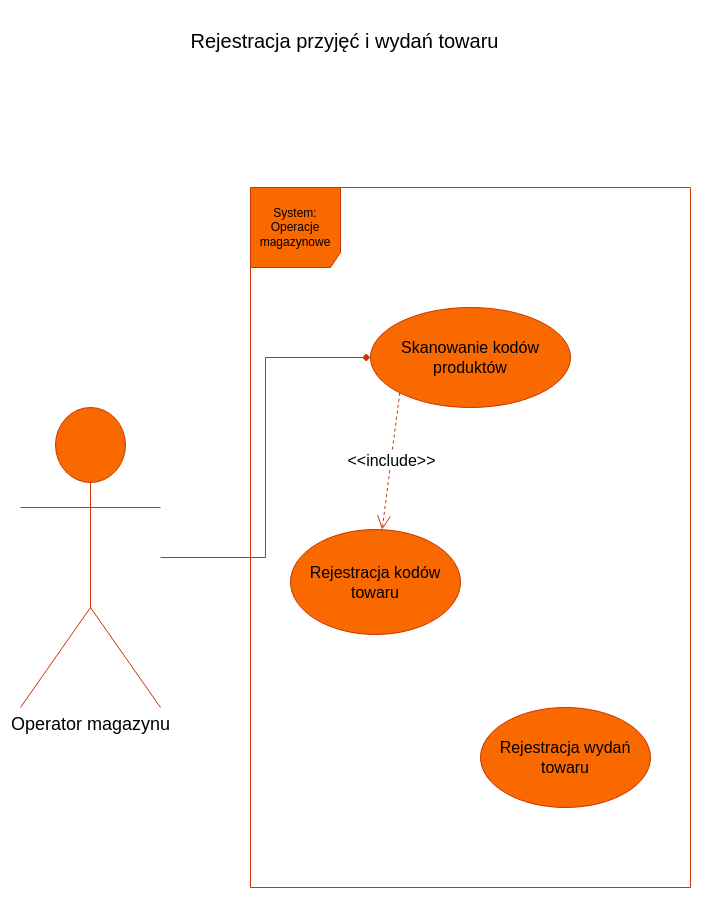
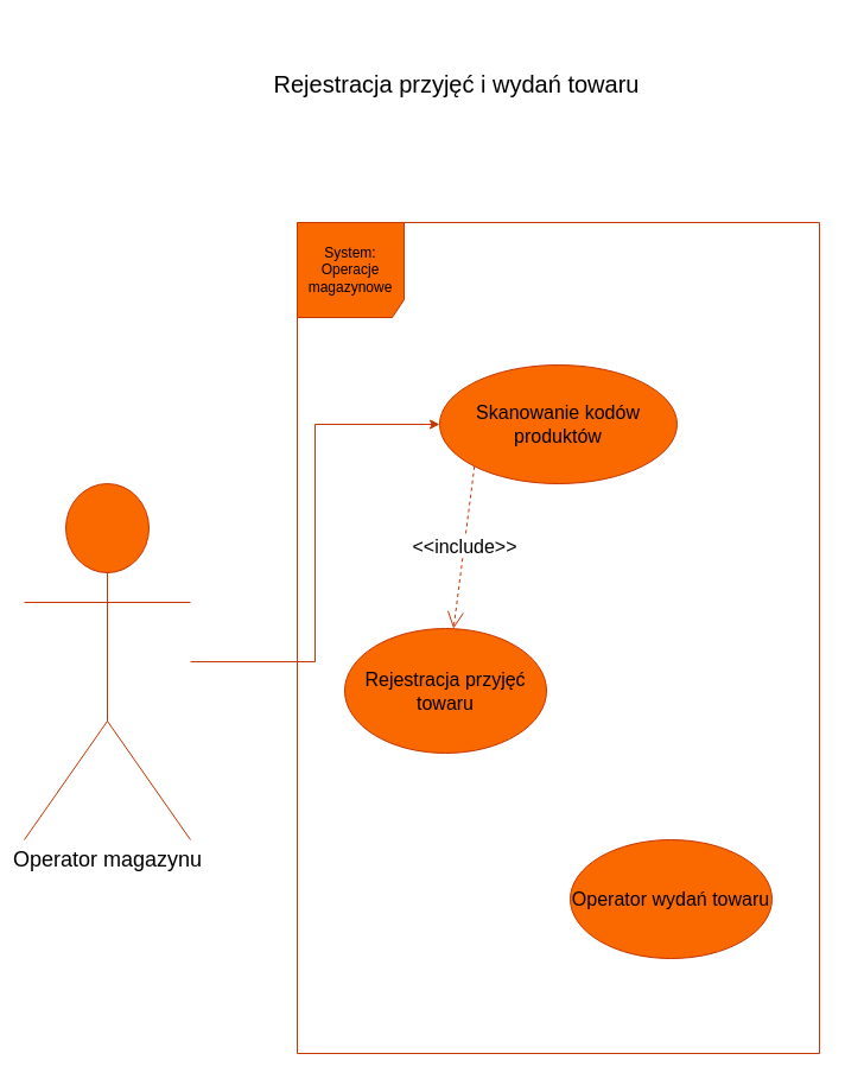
  <mxCell id="0" />
  <mxCell id="1" parent="0" />
- <mxCell id="2" style="edgeStyle=orthogonalEdgeStyle;rounded=0;orthogonalLoop=1;jettySize=auto;html=1;fillColor=#fa6800;strokeColor=#C73500;endArrow=diamond;" parent="1" source="3" target="8" edge="1"><mxGeometry relative="1" as="geometry" /></mxCell>
+ <mxCell id="2" style="edgeStyle=orthogonalEdgeStyle;rounded=0;orthogonalLoop=1;jettySize=auto;html=1;fillColor=#fa6800;strokeColor=#C73500;" parent="1" source="3" target="8" edge="1"><mxGeometry relative="1" as="geometry" /></mxCell>
  <mxCell id="3" value="&lt;font style=&quot;font-size: 18px;&quot;&gt;Operator magazynu&lt;/font&gt;" style="shape=umlActor;verticalLabelPosition=bottom;verticalAlign=top;html=1;fillColor=#fa6800;fontColor=#000000;strokeColor=#C73500;" parent="1" vertex="1"><mxGeometry x="20" y="407" width="140" height="300" as="geometry" /></mxCell>
  <mxCell id="4" value="System:&lt;br&gt;Operacje magazynowe" style="shape=umlFrame;whiteSpace=wrap;html=1;pointerEvents=0;width=90;height=80;fillColor=#fa6800;fontColor=#000000;strokeColor=#C73500;" parent="1" vertex="1"><mxGeometry x="250" y="187" width="440" height="700" as="geometry" /></mxCell>
- <mxCell id="5" value="&lt;font style=&quot;font-size: 20px; color: rgb(0, 0, 0);&quot;&gt;Rejestracja przyjęć i wydań towaru&lt;/font&gt;" style="text;html=1;align=center;verticalAlign=middle;resizable=0;points=[];autosize=1;strokeColor=none;fillColor=none;" parent="1" vertex="1"><mxGeometry x="179" y="20" width="330" height="40" as="geometry" /></mxCell>
- <mxCell id="6" value="&lt;font style=&quot;font-size: 16px;&quot;&gt;Rejestracja wydań towaru&lt;/font&gt;" style="ellipse;whiteSpace=wrap;html=1;fillColor=#fa6800;fontColor=#000000;strokeColor=#C73500;" parent="1" vertex="1"><mxGeometry x="480" y="707" width="170" height="100" as="geometry" /></mxCell>
- <mxCell id="7" value="&lt;font style=&quot;font-size: 16px;&quot;&gt;Rejestracja kodów towaru&lt;/font&gt;" style="ellipse;whiteSpace=wrap;html=1;fillColor=#fa6800;fontColor=#000000;strokeColor=#C73500;" parent="1" vertex="1"><mxGeometry x="290" y="529" width="170" height="105" as="geometry" /></mxCell>
+ <mxCell id="5" value="&lt;font style=&quot;font-size: 20px; color: rgb(0, 0, 0);&quot;&gt;Rejestracja przyjęć i wydań towaru&lt;/font&gt;" style="text;html=1;align=center;verticalAlign=middle;resizable=0;points=[];autosize=1;strokeColor=none;fillColor=none;" parent="1" vertex="1"><mxGeometry x="219" y="50" width="330" height="40" as="geometry" /></mxCell>
+ <mxCell id="6" value="&lt;font style=&quot;font-size: 16px;&quot;&gt;Operator wydań towaru&lt;/font&gt;" style="ellipse;whiteSpace=wrap;html=1;fillColor=#fa6800;fontColor=#000000;strokeColor=#C73500;" parent="1" vertex="1"><mxGeometry x="480" y="707" width="170" height="100" as="geometry" /></mxCell>
+ <mxCell id="7" value="&lt;font style=&quot;font-size: 16px;&quot;&gt;Rejestracja przyjęć towaru&lt;/font&gt;" style="ellipse;whiteSpace=wrap;html=1;fillColor=#fa6800;fontColor=#000000;strokeColor=#C73500;" parent="1" vertex="1"><mxGeometry x="290" y="529" width="170" height="105" as="geometry" /></mxCell>
  <mxCell id="8" value="&lt;font style=&quot;font-size: 16px;&quot;&gt;Skanowanie kodów produktów&lt;/font&gt;" style="ellipse;whiteSpace=wrap;html=1;fillColor=#fa6800;fontColor=#000000;strokeColor=#C73500;" parent="1" vertex="1"><mxGeometry x="370" y="307" width="200" height="100" as="geometry" /></mxCell>
  <mxCell id="9" value="&lt;font style=&quot;font-size: 16px;&quot;&gt;&amp;lt;&amp;lt;include&amp;gt;&amp;gt;&lt;/font&gt;" style="endArrow=open;endSize=12;dashed=1;html=1;rounded=0;exitX=0;exitY=1;exitDx=0;exitDy=0;fillColor=#fa6800;strokeColor=#C73500;" parent="1" source="8" target="7" edge="1"><mxGeometry x="-0.01" width="160" relative="1" as="geometry"><mxPoint x="340" y="557" as="sourcePoint" /><mxPoint x="500" y="557" as="targetPoint" /><mxPoint as="offset" /></mxGeometry></mxCell>
